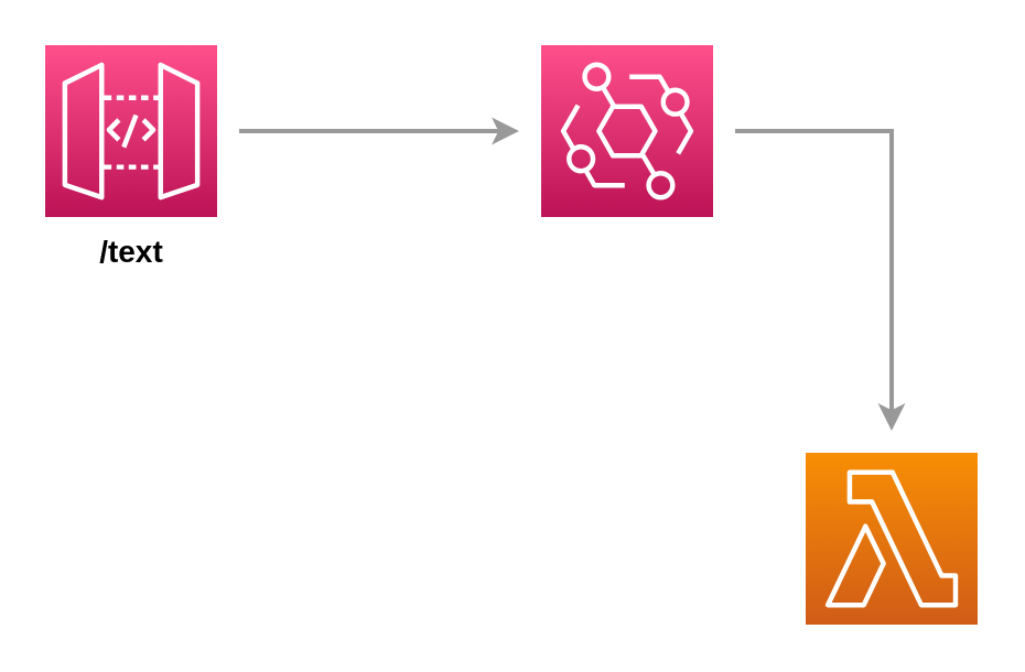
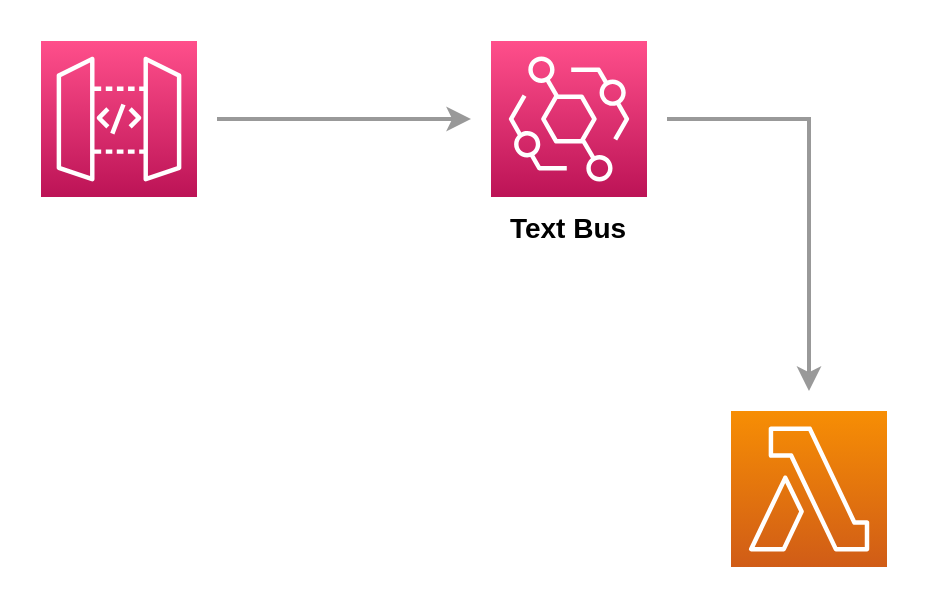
  <mxCell id="0" />
  <mxCell id="1" parent="0" />
  <mxCell id="2" value="" style="group" vertex="1" connectable="0" parent="1"><mxGeometry x="20" y="20" width="78" height="110" as="geometry" /></mxCell>
  <mxCell id="3" value="" style="sketch=0;points=[[0,0,0],[0.25,0,0],[0.5,0,0],[0.75,0,0],[1,0,0],[0,1,0],[0.25,1,0],[0.5,1,0],[0.75,1,0],[1,1,0],[0,0.25,0],[0,0.5,0],[0,0.75,0],[1,0.25,0],[1,0.5,0],[1,0.75,0]];outlineConnect=0;fontColor=#232F3E;gradientColor=#FF4F8B;gradientDirection=north;fillColor=#BC1356;strokeColor=#ffffff;dashed=0;verticalLabelPosition=bottom;verticalAlign=top;align=center;html=1;fontSize=12;fontStyle=0;aspect=fixed;shape=mxgraph.aws4.resourceIcon;resIcon=mxgraph.aws4.api_gateway;" vertex="1" parent="2"><mxGeometry width="78" height="78" as="geometry" /></mxCell>
- <mxCell id="4" value="&lt;font style=&quot;font-size: 14px&quot;&gt;&lt;b&gt;/text&lt;/b&gt;&lt;/font&gt;" style="text;html=1;strokeColor=none;fillColor=none;align=center;verticalAlign=middle;whiteSpace=wrap;rounded=0;" vertex="1" parent="2"><mxGeometry x="13.5" y="78" width="51" height="32" as="geometry" /></mxCell>
  <mxCell id="5" value="" style="group" vertex="1" connectable="0" parent="1"><mxGeometry x="245" y="20" width="78" height="109" as="geometry" /></mxCell>
  <mxCell id="6" value="" style="sketch=0;points=[[0,0,0],[0.25,0,0],[0.5,0,0],[0.75,0,0],[1,0,0],[0,1,0],[0.25,1,0],[0.5,1,0],[0.75,1,0],[1,1,0],[0,0.25,0],[0,0.5,0],[0,0.75,0],[1,0.25,0],[1,0.5,0],[1,0.75,0]];outlineConnect=0;fontColor=#232F3E;gradientColor=#FF4F8B;gradientDirection=north;fillColor=#BC1356;strokeColor=#ffffff;dashed=0;verticalLabelPosition=bottom;verticalAlign=top;align=center;html=1;fontSize=12;fontStyle=0;aspect=fixed;shape=mxgraph.aws4.resourceIcon;resIcon=mxgraph.aws4.eventbridge;" vertex="1" parent="5"><mxGeometry width="78" height="78" as="geometry" /></mxCell>
+ <mxCell id="7" value="&lt;b&gt;Text Bus&lt;/b&gt;" style="text;html=1;strokeColor=none;fillColor=none;align=center;verticalAlign=middle;whiteSpace=wrap;rounded=0;fontSize=14;" vertex="1" parent="5"><mxGeometry y="79" width="78" height="30" as="geometry" /></mxCell>
  <mxCell id="8" style="edgeStyle=orthogonalEdgeStyle;rounded=0;orthogonalLoop=1;jettySize=auto;html=1;fontSize=14;targetPerimeterSpacing=10;sourcePerimeterSpacing=10;strokeWidth=2;strokeColor=#999999;" edge="1" parent="1" source="3" target="6"><mxGeometry relative="1" as="geometry" /></mxCell>
  <mxCell id="9" value="" style="sketch=0;points=[[0,0,0],[0.25,0,0],[0.5,0,0],[0.75,0,0],[1,0,0],[0,1,0],[0.25,1,0],[0.5,1,0],[0.75,1,0],[1,1,0],[0,0.25,0],[0,0.5,0],[0,0.75,0],[1,0.25,0],[1,0.5,0],[1,0.75,0]];outlineConnect=0;fontColor=#232F3E;gradientColor=#F78E04;gradientDirection=north;fillColor=#D05C17;strokeColor=#ffffff;dashed=0;verticalLabelPosition=bottom;verticalAlign=top;align=center;html=1;fontSize=12;fontStyle=0;aspect=fixed;shape=mxgraph.aws4.resourceIcon;resIcon=mxgraph.aws4.lambda;" vertex="1" parent="1"><mxGeometry x="365" y="205" width="78" height="78" as="geometry" /></mxCell>
  <mxCell id="10" style="edgeStyle=orthogonalEdgeStyle;rounded=0;orthogonalLoop=1;jettySize=auto;html=1;fontSize=14;sourcePerimeterSpacing=10;targetPerimeterSpacing=10;strokeColor=#999999;strokeWidth=2;" edge="1" parent="1" source="6" target="9"><mxGeometry relative="1" as="geometry" /></mxCell>
